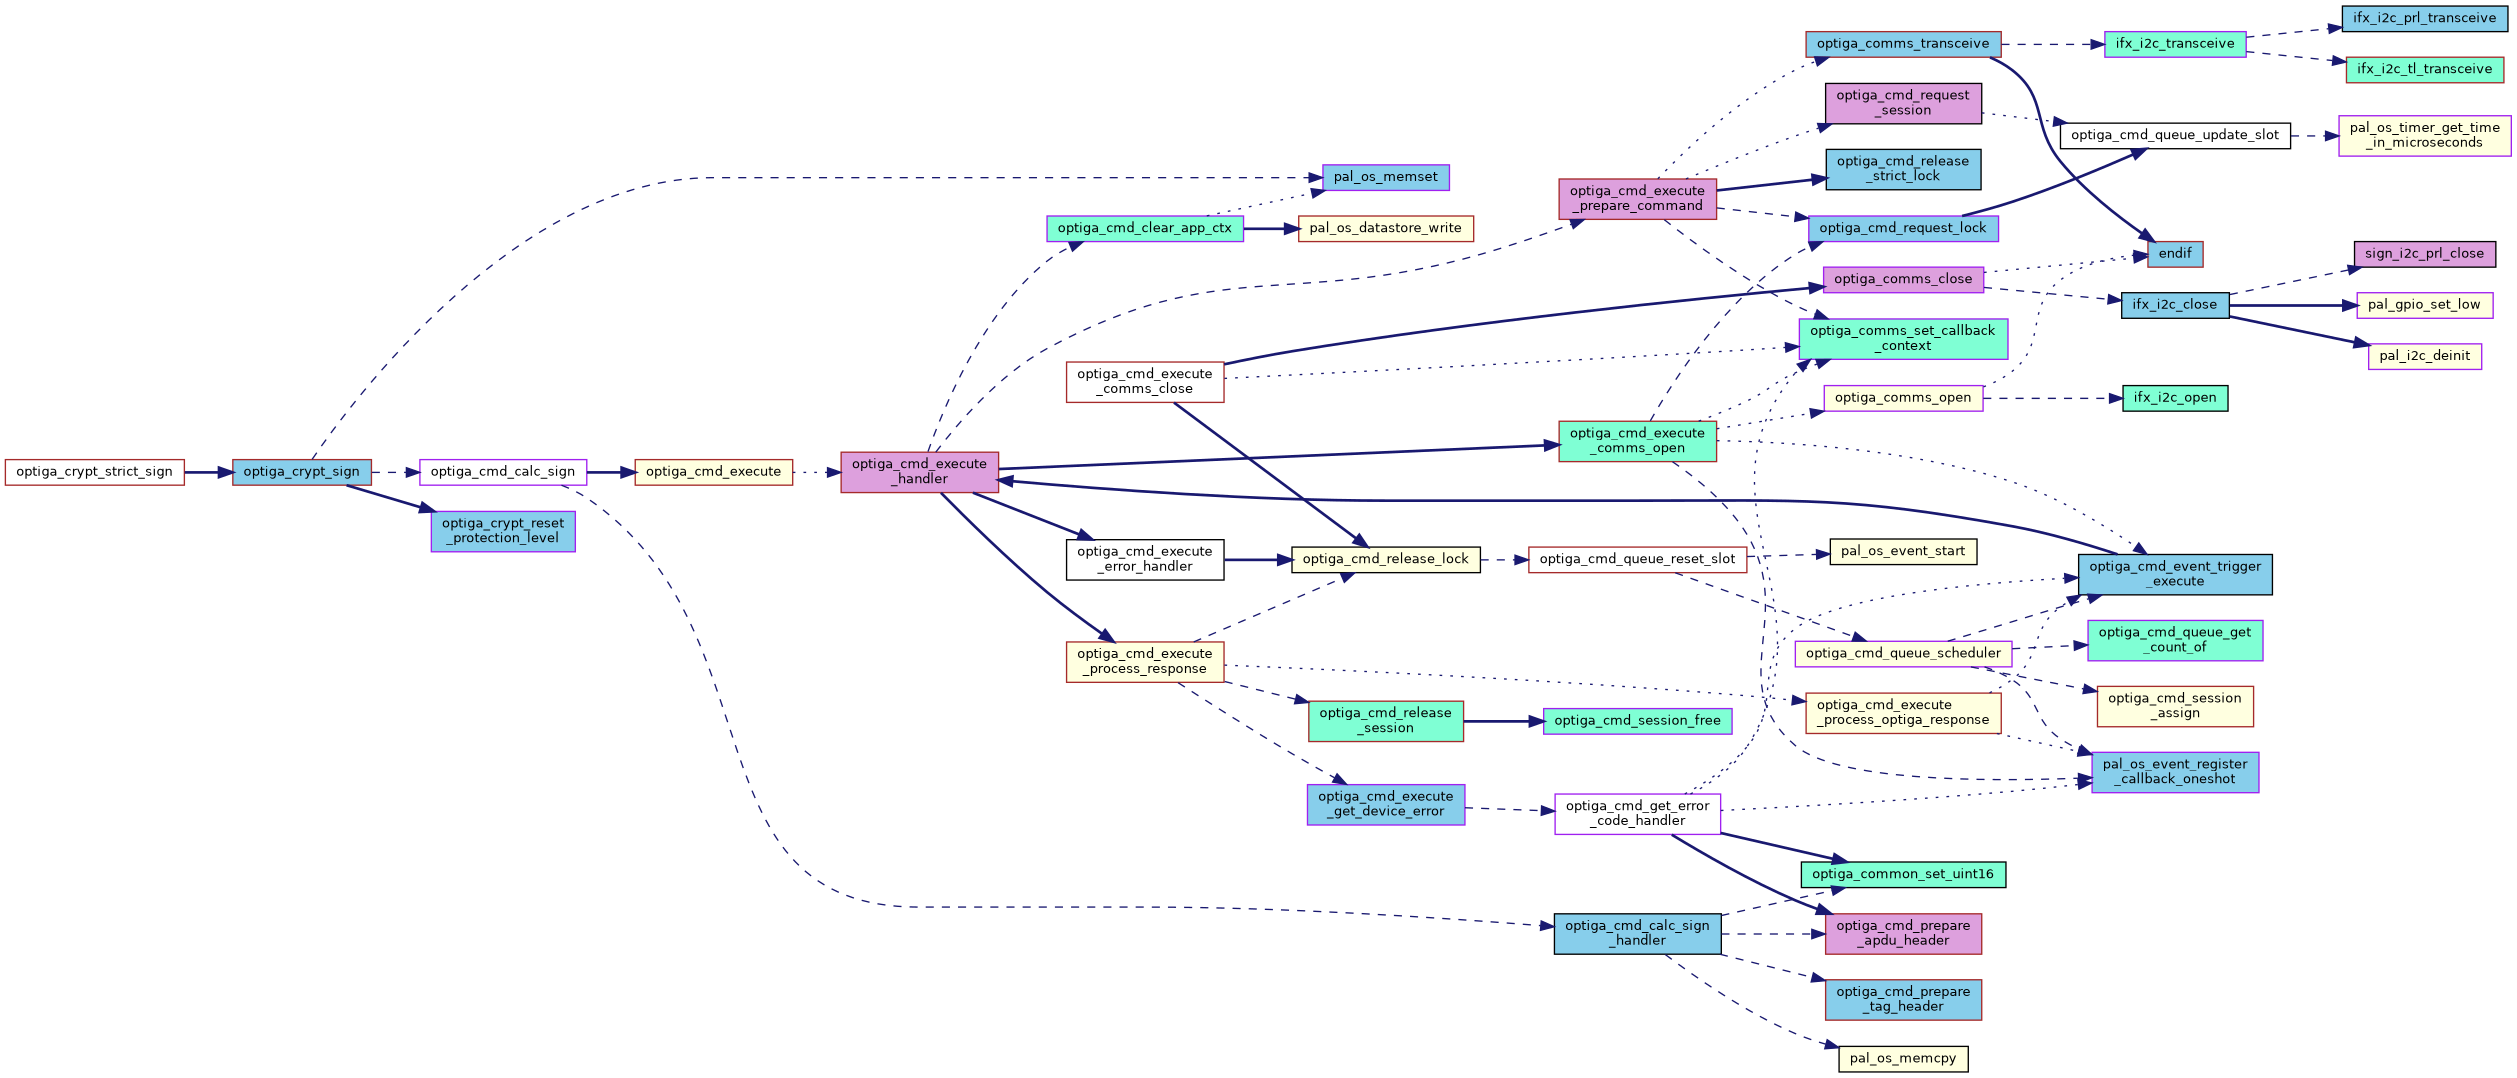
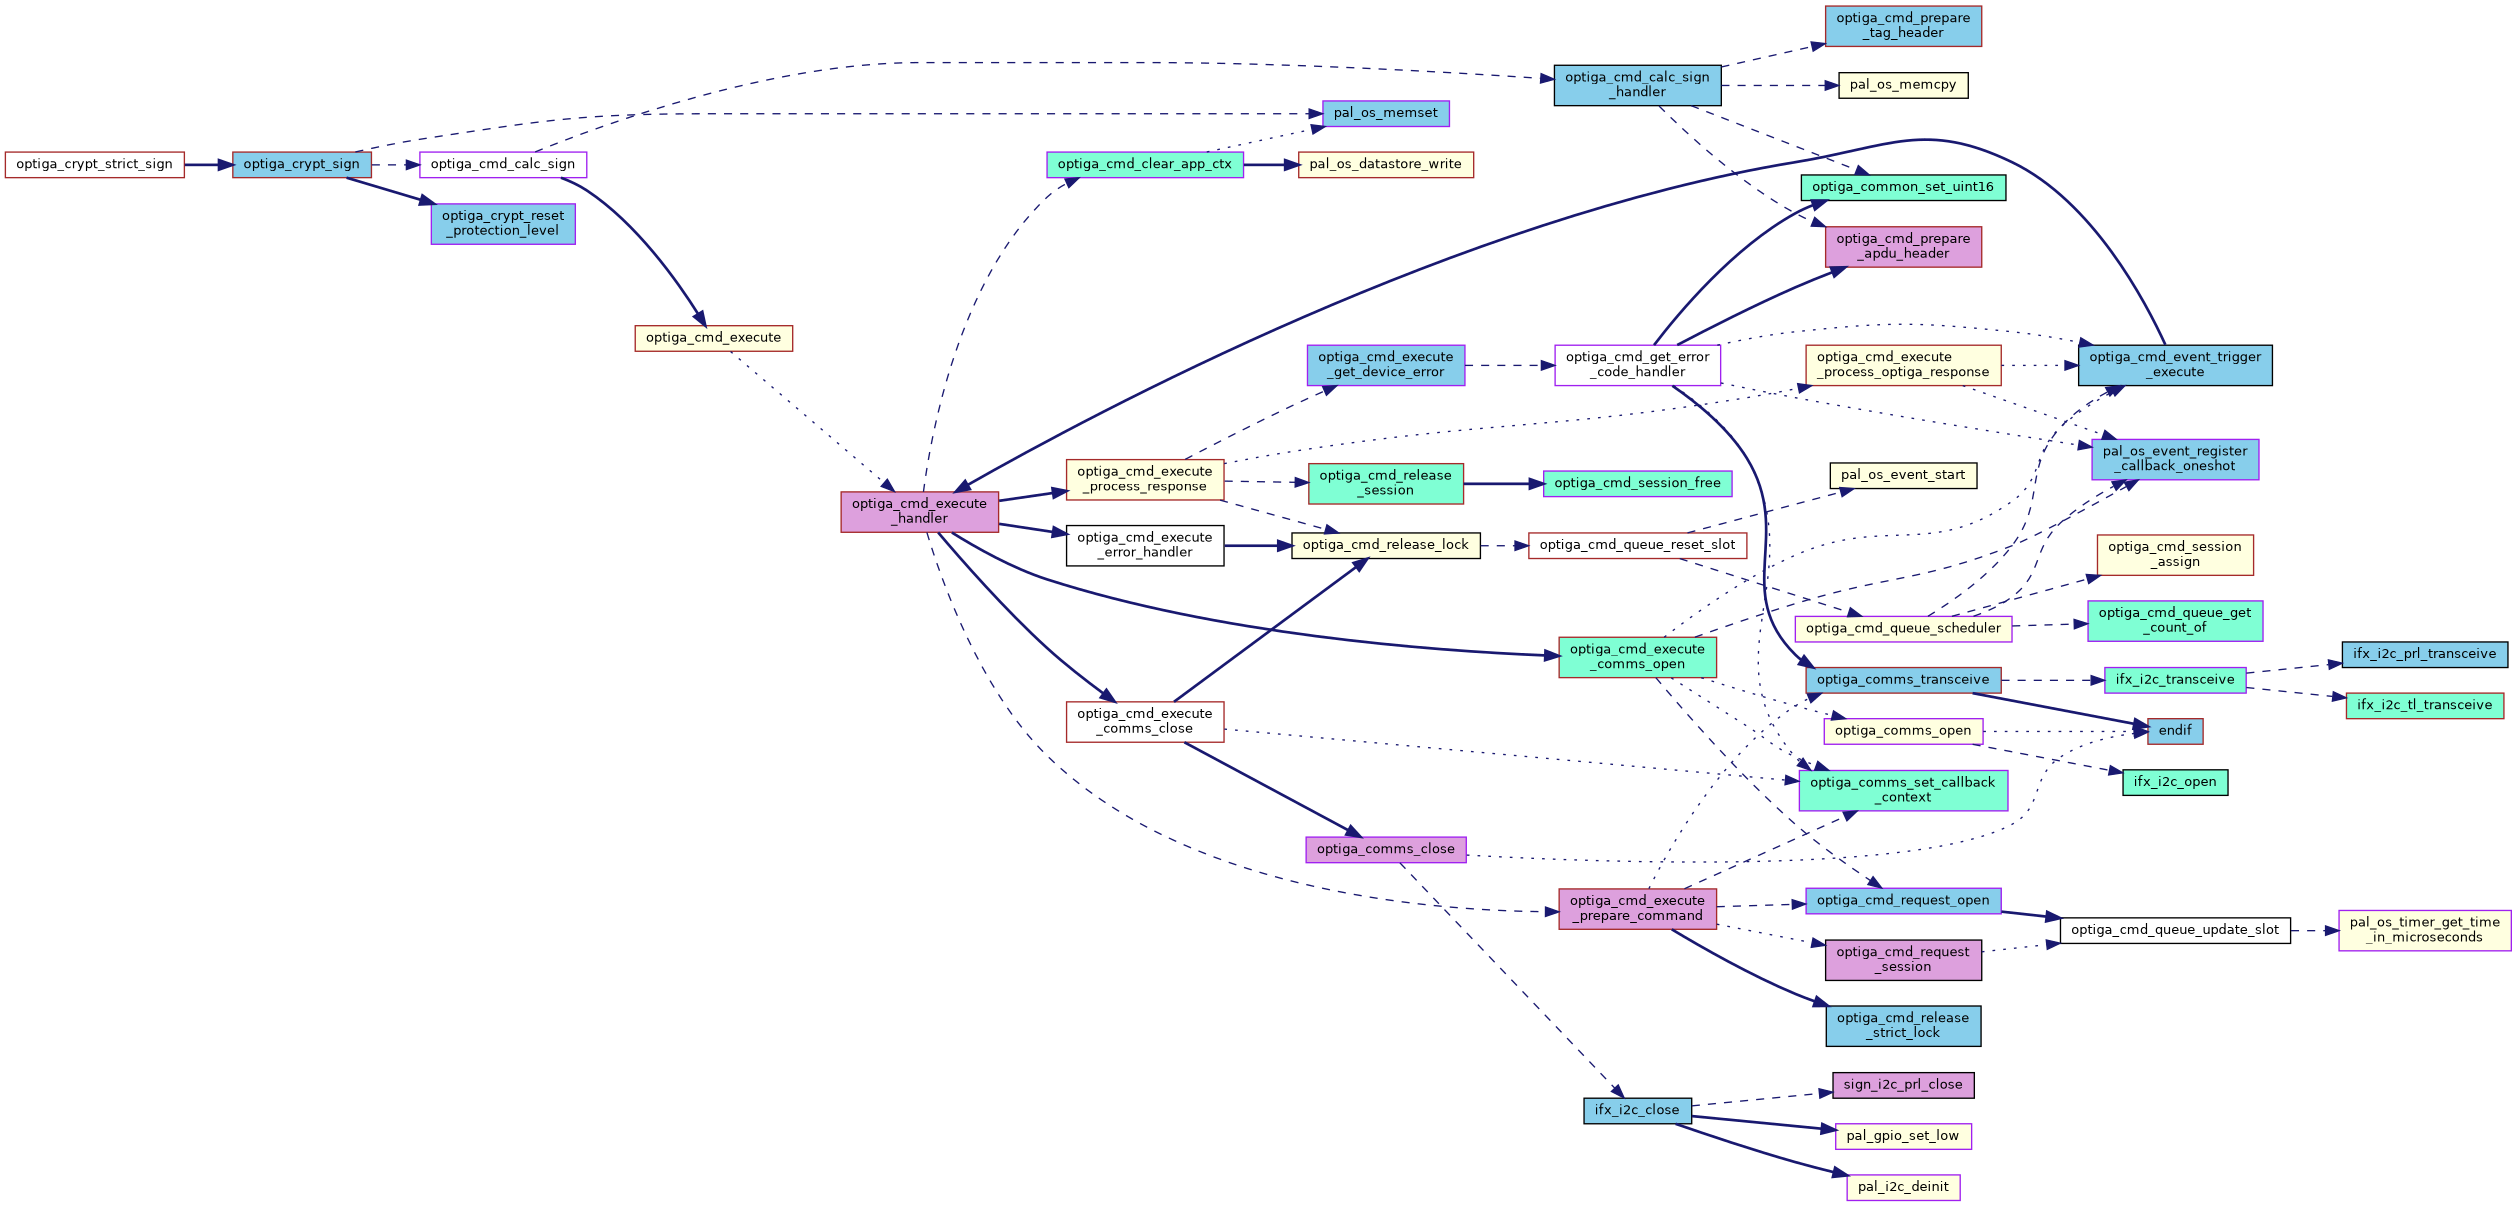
  digraph {
    rankdir=LR
    node [color=brown fillcolor=skyblue fontname=Helvetica fontsize=10 shape=record style=filled]
    edge [color=midnightblue fontname=Helvetica fontsize=10 labelfontname=Helvetica labelfontsize=10 style=dashed]
    n1 [fillcolor=white fontcolor=black height=0.2 label=optiga_crypt_strict_sign width=0.4]
    n2 [height=0.2 label=optiga_crypt_sign width=0.4]
    n3 [color=purple fillcolor=white height=0.2 label=optiga_cmd_calc_sign width=0.4]
    n4 [color=purple height=0.2 label=pal_os_memset width=0.4]
    n5 [color=purple height=0.2 label="optiga_crypt_reset\l_protection_level" width=0.4]
    n6 [color=black height=0.2 label="optiga_cmd_calc_sign\l_handler" width=0.4]
    n7 [fillcolor=lightyellow height=0.2 label=optiga_cmd_execute width=0.4]
    n8 [fillcolor=plum height=0.2 label="optiga_cmd_prepare\l_apdu_header" width=0.4]
    n9 [height=0.2 label="optiga_cmd_prepare\l_tag_header" width=0.4]
    n10 [color=black fillcolor=aquamarine height=0.2 label=optiga_common_set_uint16 width=0.4]
    n11 [color=black fillcolor=lightyellow height=0.2 label=pal_os_memcpy width=0.4]
    n12 [fillcolor=plum height=0.2 label="optiga_cmd_execute\l_handler" width=0.4]
    n13 [color=purple fillcolor=aquamarine height=0.2 label=optiga_cmd_clear_app_ctx width=0.4]
    n14 [fillcolor=white height=0.2 label="optiga_cmd_execute\l_comms_close" width=0.4]
    n15 [fillcolor=aquamarine height=0.2 label="optiga_cmd_execute\l_comms_open" width=0.4]
    n16 [color=black fillcolor=white height=0.2 label="optiga_cmd_execute\l_error_handler" width=0.4]
    n17 [fillcolor=plum height=0.2 label="optiga_cmd_execute\l_prepare_command" width=0.4]
    n18 [fillcolor=lightyellow height=0.2 label="optiga_cmd_execute\l_process_response" width=0.4]
    n19 [fillcolor=lightyellow height=0.2 label=pal_os_datastore_write width=0.4]
    n20 [color=black fillcolor=lightyellow height=0.2 label=optiga_cmd_release_lock width=0.4]
    n21 [color=purple fillcolor=plum height=0.2 label=optiga_comms_close width=0.4]
    n22 [color=purple fillcolor=aquamarine height=0.2 label="optiga_comms_set_callback\l_context" width=0.4]
    n23 [color=black height=0.2 label="optiga_cmd_event_trigger\l_execute" width=0.4]
    n24 [color=purple height=0.2 label="pal_os_event_register\l_callback_oneshot" width=0.4]
-   n25 [color=purple height=0.2 label=optiga_cmd_request_lock width=0.4]
+   n25 [color=purple height=0.2 label=optiga_cmd_request_open width=0.4]
    n26 [color=purple fillcolor=lightyellow height=0.2 label=optiga_comms_open width=0.4]
    n27 [color=black height=0.2 label="optiga_cmd_release\l_strict_lock" width=0.4]
    n28 [color=black fillcolor=plum height=0.2 label="optiga_cmd_request\l_session" width=0.4]
    n29 [height=0.2 label=optiga_comms_transceive width=0.4]
    n30 [color=purple height=0.2 label="optiga_cmd_execute\l_get_device_error" width=0.4]
    n31 [fillcolor=lightyellow height=0.2 label="optiga_cmd_execute\l_process_optiga_response" width=0.4]
    n32 [fillcolor=aquamarine height=0.2 label="optiga_cmd_release\l_session" width=0.4]
    n33 [fillcolor=white height=0.2 label=optiga_cmd_queue_reset_slot width=0.4]
    n34 [height=0.2 label=endif width=0.4]
    n35 [color=black height=0.2 label=ifx_i2c_close width=0.4]
    n36 [color=purple fillcolor=lightyellow height=0.2 label=optiga_cmd_queue_scheduler width=0.4]
    n37 [color=black fillcolor=lightyellow height=0.2 label=pal_os_event_start width=0.4]
    n38 [color=purple fillcolor=aquamarine height=0.2 label="optiga_cmd_queue_get\l_count_of" width=0.4]
    n39 [fillcolor=lightyellow height=0.2 label="optiga_cmd_session\l_assign" width=0.4]
    n40 [color=black fillcolor=plum height=0.2 label=sign_i2c_prl_close width=0.4]
    n41 [color=purple fillcolor=lightyellow height=0.2 label=pal_gpio_set_low width=0.4]
    n42 [color=purple fillcolor=lightyellow height=0.2 label=pal_i2c_deinit width=0.4]
    n43 [color=black fillcolor=white height=0.2 label=optiga_cmd_queue_update_slot width=0.4]
    n44 [color=black fillcolor=aquamarine height=0.2 label=ifx_i2c_open width=0.4]
    n45 [color=purple fillcolor=lightyellow height=0.2 label="pal_os_timer_get_time\l_in_microseconds" width=0.4]
    n46 [color=purple fillcolor=aquamarine height=0.2 label=ifx_i2c_transceive width=0.4]
    n47 [color=black height=0.2 label=ifx_i2c_prl_transceive width=0.4]
    n48 [fillcolor=aquamarine height=0.2 label=ifx_i2c_tl_transceive width=0.4]
    n49 [color=purple fillcolor=white height=0.2 label="optiga_cmd_get_error\l_code_handler" width=0.4]
    n50 [color=purple fillcolor=aquamarine height=0.2 label=optiga_cmd_session_free width=0.4]
    n1 -> n2 [style=bold]
    n2 -> n3
    n2 -> n4
    n2 -> n5 [style=bold]
    n3 -> n6
    n3 -> n7 [style=bold]
    n6 -> n8
    n6 -> n9
    n6 -> n10
    n6 -> n11
    n7 -> n12 [style=dotted]
    n12 -> n13
+   n12 -> n14 [style=bold]
    n12 -> n15 [style=bold]
    n12 -> n16 [style=bold]
    n12 -> n17
    n12 -> n18 [style=bold]
    n13 -> n4 [style=dotted]
    n13 -> n19 [style=bold]
    n14 -> n20 [style=bold]
    n14 -> n21 [style=bold]
    n14 -> n22 [style=dotted]
    n15 -> n22 [style=dotted]
    n15 -> n23 [style=dotted]
    n15 -> n24
    n15 -> n25
    n15 -> n26 [style=dotted]
    n16 -> n20 [style=bold]
    n17 -> n22
    n17 -> n25
    n17 -> n27 [style=bold]
    n17 -> n28 [style=dotted]
    n17 -> n29 [style=dotted]
    n18 -> n20
    n18 -> n30
    n18 -> n31 [style=dotted]
    n18 -> n32
    n20 -> n33
    n21 -> n34 [style=dotted]
    n21 -> n35
    n23 -> n12 [style=bold]
    n25 -> n43 [style=bold]
    n26 -> n34 [style=dotted]
    n26 -> n44
    n28 -> n43 [style=dotted]
    n29 -> n34 [style=bold]
    n29 -> n46
    n30 -> n49
    n31 -> n23 [style=dotted]
    n31 -> n24 [style=dotted]
    n32 -> n50 [style=bold]
    n33 -> n36
    n33 -> n37
    n35 -> n40
    n35 -> n41 [style=bold]
    n35 -> n42 [style=bold]
    n36 -> n23
    n36 -> n24
    n36 -> n38
    n36 -> n39
    n43 -> n45
    n46 -> n47
    n46 -> n48
    n49 -> n8 [style=bold]
    n49 -> n10 [style=bold]
    n49 -> n22 [style=dotted]
    n49 -> n23 [style=dotted]
    n49 -> n24 [style=dotted]
+   n49 -> n29 [style=bold]
  }
